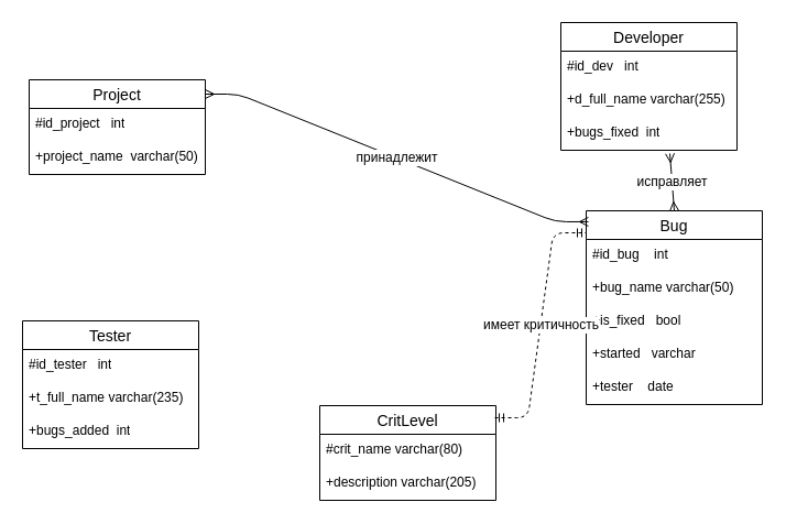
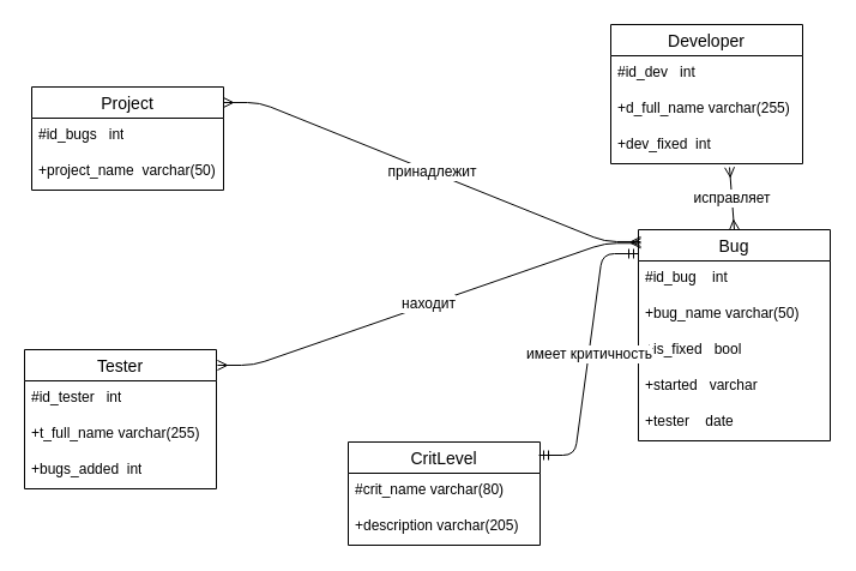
  <mxCell id="0" />
  <mxCell id="1" parent="0" />
  <mxCell id="2" value="Tester" style="swimlane;fontStyle=0;childLayout=stackLayout;horizontal=1;startSize=26;horizontalStack=0;resizeParent=1;resizeParentMax=0;resizeLast=0;collapsible=1;marginBottom=0;align=center;fontSize=14;" parent="1" vertex="1"><mxGeometry x="20" y="291" width="160" height="116" as="geometry" /></mxCell>
  <mxCell id="3" value="#id_tester&amp;nbsp; &amp;nbsp;int" style="text;strokeColor=none;fillColor=none;spacingLeft=4;spacingRight=4;overflow=hidden;rotatable=0;points=[[0,0.5],[1,0.5]];portConstraint=eastwest;fontSize=12;whiteSpace=wrap;html=1;" parent="2" vertex="1"><mxGeometry y="26" width="160" height="30" as="geometry" /></mxCell>
- <mxCell id="4" value="+t_full_name varchar(235)" style="text;strokeColor=none;fillColor=none;spacingLeft=4;spacingRight=4;overflow=hidden;rotatable=0;points=[[0,0.5],[1,0.5]];portConstraint=eastwest;fontSize=12;whiteSpace=wrap;html=1;" parent="2" vertex="1"><mxGeometry y="56" width="160" height="30" as="geometry" /></mxCell>
+ <mxCell id="4" value="+t_full_name varchar(255)" style="text;strokeColor=none;fillColor=none;spacingLeft=4;spacingRight=4;overflow=hidden;rotatable=0;points=[[0,0.5],[1,0.5]];portConstraint=eastwest;fontSize=12;whiteSpace=wrap;html=1;" parent="2" vertex="1"><mxGeometry y="56" width="160" height="30" as="geometry" /></mxCell>
  <mxCell id="5" value="+bugs_added&amp;nbsp; int" style="text;strokeColor=none;fillColor=none;spacingLeft=4;spacingRight=4;overflow=hidden;rotatable=0;points=[[0,0.5],[1,0.5]];portConstraint=eastwest;fontSize=12;whiteSpace=wrap;html=1;" parent="2" vertex="1"><mxGeometry y="86" width="160" height="30" as="geometry" /></mxCell>
  <mxCell id="6" value="Project" style="swimlane;fontStyle=0;childLayout=stackLayout;horizontal=1;startSize=26;horizontalStack=0;resizeParent=1;resizeParentMax=0;resizeLast=0;collapsible=1;marginBottom=0;align=center;fontSize=14;" parent="1" vertex="1"><mxGeometry x="26" y="72" width="160" height="86" as="geometry" /></mxCell>
- <mxCell id="7" value="#id_project&amp;nbsp; &amp;nbsp;int" style="text;strokeColor=none;fillColor=none;spacingLeft=4;spacingRight=4;overflow=hidden;rotatable=0;points=[[0,0.5],[1,0.5]];portConstraint=eastwest;fontSize=12;whiteSpace=wrap;html=1;" parent="6" vertex="1"><mxGeometry y="26" width="160" height="30" as="geometry" /></mxCell>
+ <mxCell id="7" value="#id_bugs&amp;nbsp; &amp;nbsp;int" style="text;strokeColor=none;fillColor=none;spacingLeft=4;spacingRight=4;overflow=hidden;rotatable=0;points=[[0,0.5],[1,0.5]];portConstraint=eastwest;fontSize=12;whiteSpace=wrap;html=1;" parent="6" vertex="1"><mxGeometry y="26" width="160" height="30" as="geometry" /></mxCell>
  <mxCell id="8" value="+project_name&amp;nbsp; varchar(50)" style="text;strokeColor=none;fillColor=none;spacingLeft=4;spacingRight=4;overflow=hidden;rotatable=0;points=[[0,0.5],[1,0.5]];portConstraint=eastwest;fontSize=12;whiteSpace=wrap;html=1;" parent="6" vertex="1"><mxGeometry y="56" width="160" height="30" as="geometry" /></mxCell>
  <mxCell id="9" value="Bug" style="swimlane;fontStyle=0;childLayout=stackLayout;horizontal=1;startSize=26;horizontalStack=0;resizeParent=1;resizeParentMax=0;resizeLast=0;collapsible=1;marginBottom=0;align=center;fontSize=14;" parent="1" vertex="1"><mxGeometry x="532" y="191" width="160" height="176" as="geometry" /></mxCell>
  <mxCell id="10" value="#id_bug&amp;nbsp; &amp;nbsp; int" style="text;strokeColor=none;fillColor=none;spacingLeft=4;spacingRight=4;overflow=hidden;rotatable=0;points=[[0,0.5],[1,0.5]];portConstraint=eastwest;fontSize=12;whiteSpace=wrap;html=1;" parent="9" vertex="1"><mxGeometry y="26" width="160" height="30" as="geometry" /></mxCell>
  <mxCell id="11" value="+bug_name varchar(50)" style="text;strokeColor=none;fillColor=none;spacingLeft=4;spacingRight=4;overflow=hidden;rotatable=0;points=[[0,0.5],[1,0.5]];portConstraint=eastwest;fontSize=12;whiteSpace=wrap;html=1;" parent="9" vertex="1"><mxGeometry y="56" width="160" height="30" as="geometry" /></mxCell>
  <mxCell id="12" value="+is_fixed&amp;nbsp; &amp;nbsp;bool" style="text;strokeColor=none;fillColor=none;spacingLeft=4;spacingRight=4;overflow=hidden;rotatable=0;points=[[0,0.5],[1,0.5]];portConstraint=eastwest;fontSize=12;whiteSpace=wrap;html=1;" parent="9" vertex="1"><mxGeometry y="86" width="160" height="30" as="geometry" /></mxCell>
  <mxCell id="13" value="+started&amp;nbsp; &amp;nbsp;varchar" style="text;strokeColor=none;fillColor=none;spacingLeft=4;spacingRight=4;overflow=hidden;rotatable=0;points=[[0,0.5],[1,0.5]];portConstraint=eastwest;fontSize=12;whiteSpace=wrap;html=1;" parent="9" vertex="1"><mxGeometry y="116" width="160" height="30" as="geometry" /></mxCell>
  <mxCell id="14" value="+tester&amp;nbsp; &amp;nbsp; date&lt;br&gt;" style="text;strokeColor=none;fillColor=none;spacingLeft=4;spacingRight=4;overflow=hidden;rotatable=0;points=[[0,0.5],[1,0.5]];portConstraint=eastwest;fontSize=12;whiteSpace=wrap;html=1;" parent="9" vertex="1"><mxGeometry y="146" width="160" height="30" as="geometry" /></mxCell>
  <mxCell id="15" value="Developer" style="swimlane;fontStyle=0;childLayout=stackLayout;horizontal=1;startSize=26;horizontalStack=0;resizeParent=1;resizeParentMax=0;resizeLast=0;collapsible=1;marginBottom=0;align=center;fontSize=14;" parent="1" vertex="1"><mxGeometry x="509" y="20" width="160" height="116" as="geometry" /></mxCell>
  <mxCell id="16" value="#id_dev&amp;nbsp; &amp;nbsp;int" style="text;strokeColor=none;fillColor=none;spacingLeft=4;spacingRight=4;overflow=hidden;rotatable=0;points=[[0,0.5],[1,0.5]];portConstraint=eastwest;fontSize=12;whiteSpace=wrap;html=1;" parent="15" vertex="1"><mxGeometry y="26" width="160" height="30" as="geometry" /></mxCell>
  <mxCell id="17" value="+d_full_name varchar(255)" style="text;strokeColor=none;fillColor=none;spacingLeft=4;spacingRight=4;overflow=hidden;rotatable=0;points=[[0,0.5],[1,0.5]];portConstraint=eastwest;fontSize=12;whiteSpace=wrap;html=1;" parent="15" vertex="1"><mxGeometry y="56" width="160" height="30" as="geometry" /></mxCell>
- <mxCell id="18" value="+bugs_fixed&amp;nbsp; int" style="text;strokeColor=none;fillColor=none;spacingLeft=4;spacingRight=4;overflow=hidden;rotatable=0;points=[[0,0.5],[1,0.5]];portConstraint=eastwest;fontSize=12;whiteSpace=wrap;html=1;" parent="15" vertex="1"><mxGeometry y="86" width="160" height="30" as="geometry" /></mxCell>
+ <mxCell id="18" value="+dev_fixed&amp;nbsp; int" style="text;strokeColor=none;fillColor=none;spacingLeft=4;spacingRight=4;overflow=hidden;rotatable=0;points=[[0,0.5],[1,0.5]];portConstraint=eastwest;fontSize=12;whiteSpace=wrap;html=1;" parent="15" vertex="1"><mxGeometry y="86" width="160" height="30" as="geometry" /></mxCell>
  <mxCell id="19" value="CritLevel" style="swimlane;fontStyle=0;childLayout=stackLayout;horizontal=1;startSize=26;horizontalStack=0;resizeParent=1;resizeParentMax=0;resizeLast=0;collapsible=1;marginBottom=0;align=center;fontSize=14;" parent="1" vertex="1"><mxGeometry x="290" y="368" width="160" height="86" as="geometry" /></mxCell>
  <mxCell id="20" value="#crit_name varchar(80)" style="text;strokeColor=none;fillColor=none;spacingLeft=4;spacingRight=4;overflow=hidden;rotatable=0;points=[[0,0.5],[1,0.5]];portConstraint=eastwest;fontSize=12;whiteSpace=wrap;html=1;" parent="19" vertex="1"><mxGeometry y="26" width="160" height="30" as="geometry" /></mxCell>
  <mxCell id="21" value="+description varchar(205)" style="text;strokeColor=none;fillColor=none;spacingLeft=4;spacingRight=4;overflow=hidden;rotatable=0;points=[[0,0.5],[1,0.5]];portConstraint=eastwest;fontSize=12;whiteSpace=wrap;html=1;" parent="19" vertex="1"><mxGeometry y="56" width="160" height="30" as="geometry" /></mxCell>
+ <mxCell id="22" value="находит" style="edgeStyle=entityRelationEdgeStyle;fontSize=12;html=1;endArrow=ERmany;startArrow=ERmany;rounded=1;exitX=1.006;exitY=0.112;exitDx=0;exitDy=0;exitPerimeter=0;entryX=0.013;entryY=0.064;entryDx=0;entryDy=0;entryPerimeter=0;" parent="1" source="2" target="9" edge="1"><mxGeometry width="100" height="100" relative="1" as="geometry"><mxPoint x="248" y="350" as="sourcePoint" /><mxPoint x="348" y="250" as="targetPoint" /></mxGeometry></mxCell>
  <mxCell id="23" value="исправляет" style="fontSize=12;html=1;endArrow=ERmany;startArrow=ERmany;rounded=1;exitX=0.619;exitY=1.1;exitDx=0;exitDy=0;exitPerimeter=0;entryX=0.5;entryY=0;entryDx=0;entryDy=0;" parent="1" source="18" target="9" edge="1"><mxGeometry width="100" height="100" relative="1" as="geometry"><mxPoint x="428" y="91" as="sourcePoint" /><mxPoint x="528" y="191" as="targetPoint" /></mxGeometry></mxCell>
  <mxCell id="24" value="принадлежит" style="edgeStyle=entityRelationEdgeStyle;fontSize=12;html=1;endArrow=ERmany;startArrow=ERmany;rounded=1;exitX=0.994;exitY=0.14;exitDx=0;exitDy=0;exitPerimeter=0;" parent="1" edge="1"><mxGeometry width="100" height="100" relative="1" as="geometry"><mxPoint x="186" y="85" as="sourcePoint" /><mxPoint x="533.96" y="200.96" as="targetPoint" /></mxGeometry></mxCell>
- <mxCell id="25" value="имеет критичность" style="edgeStyle=entityRelationEdgeStyle;fontSize=12;html=1;endArrow=ERmandOne;startArrow=ERmandOne;rounded=1;entryX=0;entryY=-0.2;entryDx=0;entryDy=0;entryPerimeter=0;exitX=0.994;exitY=0.128;exitDx=0;exitDy=0;exitPerimeter=0;dashed=1;" parent="1" source="19" target="10" edge="1"><mxGeometry width="100" height="100" relative="1" as="geometry"><mxPoint x="382" y="346" as="sourcePoint" /><mxPoint x="482" y="246" as="targetPoint" /></mxGeometry></mxCell>
+ <mxCell id="25" value="имеет критичность" style="edgeStyle=entityRelationEdgeStyle;fontSize=12;html=1;endArrow=ERmandOne;startArrow=ERmandOne;rounded=1;entryX=0;entryY=-0.2;entryDx=0;entryDy=0;entryPerimeter=0;exitX=0.994;exitY=0.128;exitDx=0;exitDy=0;exitPerimeter=0;" parent="1" source="19" target="10" edge="1"><mxGeometry width="100" height="100" relative="1" as="geometry"><mxPoint x="382" y="346" as="sourcePoint" /><mxPoint x="482" y="246" as="targetPoint" /></mxGeometry></mxCell>
